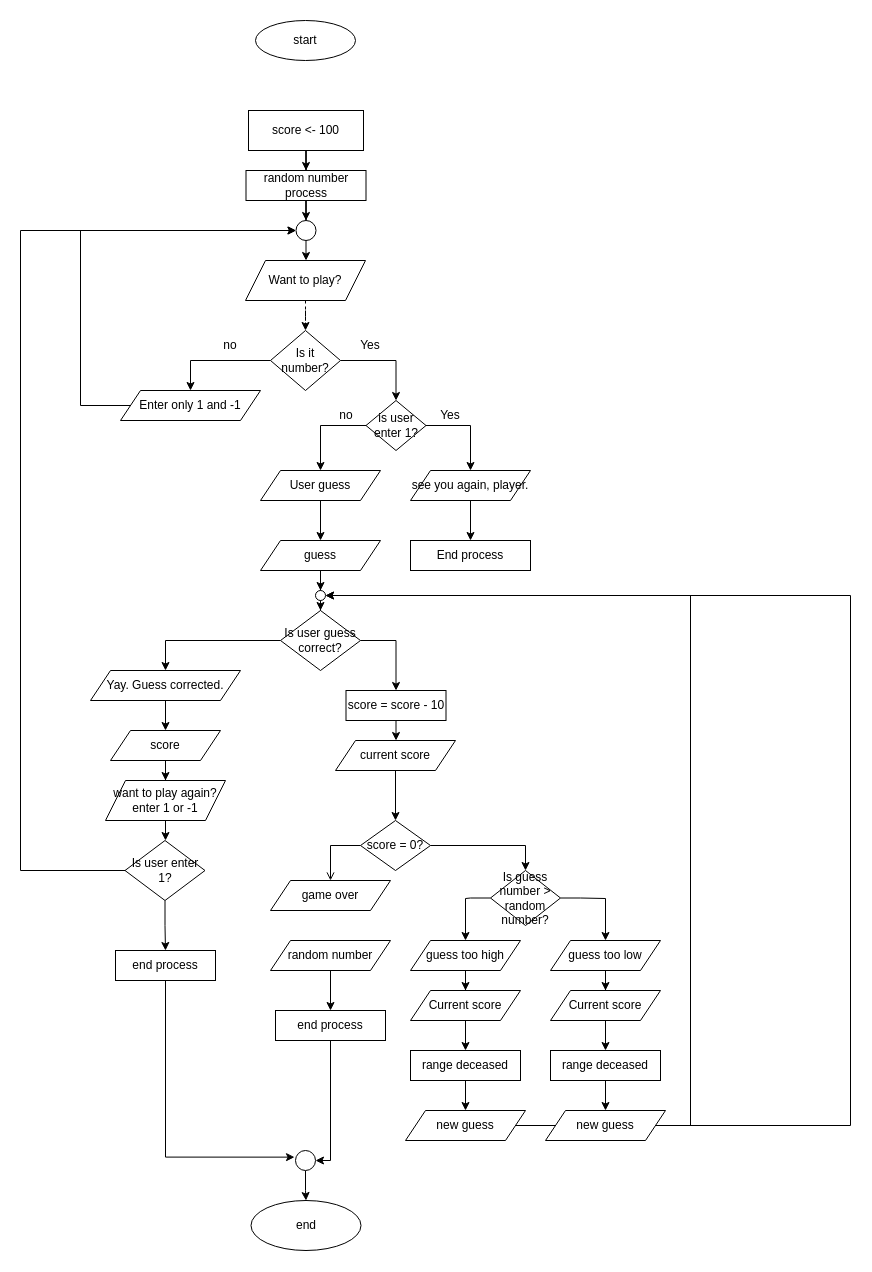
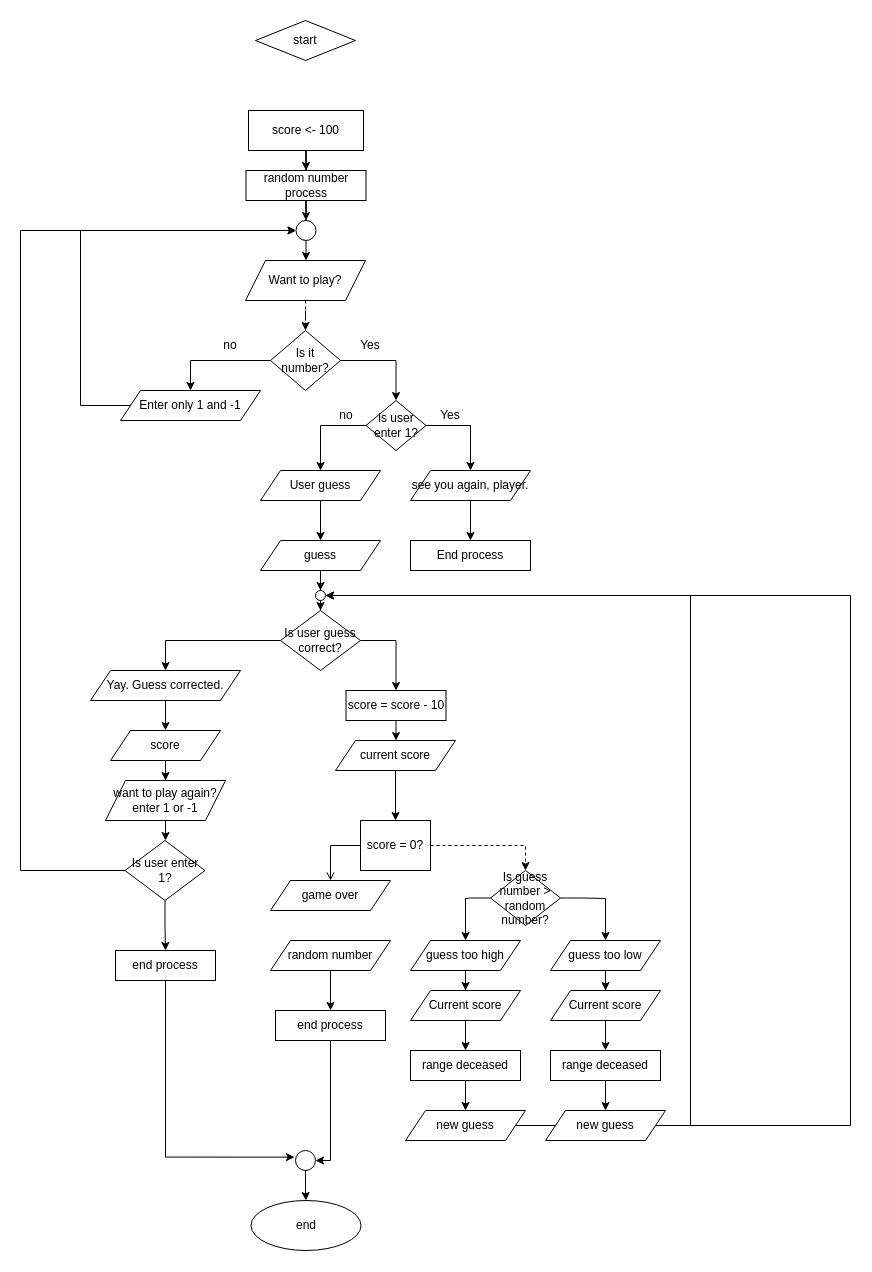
  <mxCell id="0" />
  <mxCell id="1" parent="0" />
  <mxCell id="2" value="" style="group" connectable="0" vertex="1" parent="1"><mxGeometry x="20" width="830" height="1230" as="geometry" y="20" /></mxCell>
- <mxCell id="3" value="start" style="ellipse;whiteSpace=wrap;html=1;" vertex="1" parent="2"><mxGeometry x="235" width="100" height="40" as="geometry" /></mxCell>
+ <mxCell id="3" value="start" style="rhombus;whiteSpace=wrap;html=1;" vertex="1" parent="2"><mxGeometry x="235" width="100" height="40" as="geometry" /></mxCell>
  <mxCell id="4" style="edgeStyle=orthogonalEdgeStyle;rounded=0;orthogonalLoop=1;jettySize=auto;html=1;entryX=0.5;entryY=0;entryDx=0;entryDy=0;" edge="1" parent="2" source="5" target="7"><mxGeometry relative="1" as="geometry" /></mxCell>
  <mxCell id="5" value="score &amp;lt;- 100" style="rounded=0;whiteSpace=wrap;html=1;" vertex="1" parent="2"><mxGeometry x="228" y="90" width="115" height="40" as="geometry" /></mxCell>
  <mxCell id="6" style="edgeStyle=orthogonalEdgeStyle;rounded=0;orthogonalLoop=1;jettySize=auto;html=1;entryX=0.5;entryY=0;entryDx=0;entryDy=0;" edge="1" parent="2" source="7" target="11"><mxGeometry relative="1" as="geometry" /></mxCell>
  <mxCell id="7" value="random number process" style="rounded=0;whiteSpace=wrap;html=1;" vertex="1" parent="2"><mxGeometry x="225.5" y="150" width="120" height="30" as="geometry" /></mxCell>
  <mxCell id="8" style="edgeStyle=orthogonalEdgeStyle;rounded=0;orthogonalLoop=1;jettySize=auto;html=1;entryX=0.5;entryY=0;entryDx=0;entryDy=0;dashed=1;" edge="1" parent="2" source="9" target="14"><mxGeometry relative="1" as="geometry" /></mxCell>
  <mxCell id="9" value="Want to play?" style="shape=parallelogram;perimeter=parallelogramPerimeter;whiteSpace=wrap;html=1;fixedSize=1;" vertex="1" parent="2"><mxGeometry x="225" y="240" width="120" height="40" as="geometry" /></mxCell>
  <mxCell id="10" style="edgeStyle=orthogonalEdgeStyle;rounded=0;orthogonalLoop=1;jettySize=auto;html=1;entryX=0.5;entryY=0;entryDx=0;entryDy=0;" edge="1" parent="2" source="11" target="9"><mxGeometry relative="1" as="geometry" /></mxCell>
  <mxCell id="11" value="" style="ellipse;whiteSpace=wrap;html=1;aspect=fixed;" vertex="1" parent="2"><mxGeometry x="275.5" y="200" width="20" height="20" as="geometry" /></mxCell>
  <mxCell id="12" style="edgeStyle=orthogonalEdgeStyle;rounded=0;orthogonalLoop=1;jettySize=auto;html=1;entryX=0.5;entryY=0;entryDx=0;entryDy=0;" edge="1" parent="2" source="14" target="16"><mxGeometry relative="1" as="geometry" /></mxCell>
  <mxCell id="13" style="edgeStyle=orthogonalEdgeStyle;rounded=0;orthogonalLoop=1;jettySize=auto;html=1;entryX=0.5;entryY=0;entryDx=0;entryDy=0;" edge="1" parent="2" source="14" target="18"><mxGeometry relative="1" as="geometry" /></mxCell>
  <mxCell id="14" value="Is it number?" style="rhombus;whiteSpace=wrap;html=1;" vertex="1" parent="2"><mxGeometry x="250" y="310" width="70" height="60" as="geometry" /></mxCell>
  <mxCell id="15" style="edgeStyle=orthogonalEdgeStyle;rounded=0;orthogonalLoop=1;jettySize=auto;html=1;entryX=0;entryY=0.5;entryDx=0;entryDy=0;" edge="1" parent="2" source="16" target="11"><mxGeometry relative="1" as="geometry"><Array as="points"><mxPoint x="60" y="385" /><mxPoint x="60" y="210" /></Array></mxGeometry></mxCell>
  <mxCell id="16" value="Enter only 1 and -1" style="shape=parallelogram;perimeter=parallelogramPerimeter;whiteSpace=wrap;html=1;fixedSize=1;" vertex="1" parent="2"><mxGeometry x="100" y="370" width="140" height="30" as="geometry" /></mxCell>
  <mxCell id="17" style="edgeStyle=orthogonalEdgeStyle;rounded=0;orthogonalLoop=1;jettySize=auto;html=1;entryX=0.5;entryY=0;entryDx=0;entryDy=0;" edge="1" parent="2" source="18" target="23"><mxGeometry relative="1" as="geometry"><Array as="points"><mxPoint x="300" y="405" /></Array></mxGeometry></mxCell>
  <mxCell id="18" value="is user enter 1?" style="rhombus;whiteSpace=wrap;html=1;" vertex="1" parent="2"><mxGeometry x="345.5" y="380" width="60" height="50" as="geometry" /></mxCell>
  <mxCell id="19" style="edgeStyle=orthogonalEdgeStyle;rounded=0;orthogonalLoop=1;jettySize=auto;html=1;entryX=0.5;entryY=0;entryDx=0;entryDy=0;" edge="1" parent="2" source="20" target="28"><mxGeometry relative="1" as="geometry" /></mxCell>
  <mxCell id="20" value="see you again, player." style="shape=parallelogram;perimeter=parallelogramPerimeter;whiteSpace=wrap;html=1;fixedSize=1;" vertex="1" parent="2"><mxGeometry x="390" y="450" width="120" height="30" as="geometry" /></mxCell>
  <mxCell id="21" style="edgeStyle=orthogonalEdgeStyle;rounded=0;orthogonalLoop=1;jettySize=auto;html=1;entryX=0.5;entryY=0;entryDx=0;entryDy=0;" edge="1" parent="2" source="18" target="20"><mxGeometry relative="1" as="geometry"><Array as="points"><mxPoint x="450" y="405" /></Array></mxGeometry></mxCell>
  <mxCell id="22" style="edgeStyle=orthogonalEdgeStyle;rounded=0;orthogonalLoop=1;jettySize=auto;html=1;entryX=0.5;entryY=0;entryDx=0;entryDy=0;" edge="1" parent="2" source="23" target="30"><mxGeometry relative="1" as="geometry" /></mxCell>
  <mxCell id="23" value="User guess" style="shape=parallelogram;perimeter=parallelogramPerimeter;whiteSpace=wrap;html=1;fixedSize=1;" vertex="1" parent="2"><mxGeometry x="240" y="450" width="120" height="30" as="geometry" /></mxCell>
  <mxCell id="24" value="Yes" style="text;html=1;align=center;verticalAlign=middle;whiteSpace=wrap;rounded=0;" vertex="1" parent="2"><mxGeometry x="320" y="310" width="60" height="30" as="geometry" /></mxCell>
  <mxCell id="25" value="Yes" style="text;html=1;align=center;verticalAlign=middle;whiteSpace=wrap;rounded=0;" vertex="1" parent="2"><mxGeometry x="400" y="380" width="60" height="30" as="geometry" /></mxCell>
  <mxCell id="26" value="no" style="text;html=1;align=center;verticalAlign=middle;whiteSpace=wrap;rounded=0;" vertex="1" parent="2"><mxGeometry x="295.5" y="380" width="60" height="30" as="geometry" /></mxCell>
  <mxCell id="27" value="no" style="text;html=1;align=center;verticalAlign=middle;whiteSpace=wrap;rounded=0;" vertex="1" parent="2"><mxGeometry x="180" y="310" width="60" height="30" as="geometry" /></mxCell>
  <mxCell id="28" value="End process" style="rounded=0;whiteSpace=wrap;html=1;" vertex="1" parent="2"><mxGeometry x="390" y="520" width="120" height="30" as="geometry" /></mxCell>
  <mxCell id="29" style="edgeStyle=orthogonalEdgeStyle;rounded=0;orthogonalLoop=1;jettySize=auto;html=1;entryX=0.5;entryY=0;entryDx=0;entryDy=0;" edge="1" parent="2" source="68" target="33"><mxGeometry relative="1" as="geometry" /></mxCell>
  <mxCell id="30" value="guess" style="shape=parallelogram;perimeter=parallelogramPerimeter;whiteSpace=wrap;html=1;fixedSize=1;" vertex="1" parent="2"><mxGeometry x="240" y="520" width="120" height="30" as="geometry" /></mxCell>
  <mxCell id="31" style="edgeStyle=orthogonalEdgeStyle;rounded=0;orthogonalLoop=1;jettySize=auto;html=1;entryX=0.5;entryY=0;entryDx=0;entryDy=0;" edge="1" parent="2" source="33" target="35"><mxGeometry relative="1" as="geometry"><Array as="points"><mxPoint x="375" y="620" /></Array></mxGeometry></mxCell>
  <mxCell id="32" style="edgeStyle=orthogonalEdgeStyle;rounded=0;orthogonalLoop=1;jettySize=auto;html=1;entryX=0.5;entryY=0;entryDx=0;entryDy=0;" edge="1" parent="2" source="33" target="70"><mxGeometry relative="1" as="geometry" /></mxCell>
  <mxCell id="33" value="Is user guess correct?" style="rhombus;whiteSpace=wrap;html=1;" vertex="1" parent="2"><mxGeometry x="260" y="590" width="80" height="60" as="geometry" /></mxCell>
  <mxCell id="34" style="edgeStyle=orthogonalEdgeStyle;rounded=0;orthogonalLoop=1;jettySize=auto;html=1;entryX=0.5;entryY=0;entryDx=0;entryDy=0;" edge="1" parent="2" source="35" target="37"><mxGeometry relative="1" as="geometry" /></mxCell>
  <mxCell id="35" value="score = score - 10" style="rounded=0;whiteSpace=wrap;html=1;" vertex="1" parent="2"><mxGeometry x="325.5" y="670" width="100" height="30" as="geometry" /></mxCell>
  <mxCell id="36" style="edgeStyle=orthogonalEdgeStyle;rounded=0;orthogonalLoop=1;jettySize=auto;html=1;entryX=0.5;entryY=0;entryDx=0;entryDy=0;" edge="1" parent="2" source="37" target="40"><mxGeometry relative="1" as="geometry" /></mxCell>
  <mxCell id="37" value="current score" style="shape=parallelogram;perimeter=parallelogramPerimeter;whiteSpace=wrap;html=1;fixedSize=1;" vertex="1" parent="2"><mxGeometry x="315" y="720" width="120" height="30" as="geometry" /></mxCell>
  <mxCell id="38" style="edgeStyle=orthogonalEdgeStyle;rounded=0;orthogonalLoop=1;jettySize=auto;html=1;entryX=0.5;entryY=0;entryDx=0;entryDy=0;endArrow=open;" edge="1" parent="2" source="40" target="41"><mxGeometry relative="1" as="geometry"><Array as="points"><mxPoint x="310" y="825" /></Array></mxGeometry></mxCell>
- <mxCell id="39" style="edgeStyle=orthogonalEdgeStyle;rounded=0;orthogonalLoop=1;jettySize=auto;html=1;entryX=0.5;entryY=0;entryDx=0;entryDy=0;" edge="1" parent="2" source="40" target="48"><mxGeometry relative="1" as="geometry" /></mxCell>
- <mxCell id="40" value="score = 0?" style="rhombus;whiteSpace=wrap;html=1;" vertex="1" parent="2"><mxGeometry x="340" y="800" width="70" height="50" as="geometry" /></mxCell>
+ <mxCell id="39" style="edgeStyle=orthogonalEdgeStyle;rounded=0;orthogonalLoop=1;jettySize=auto;html=1;entryX=0.5;entryY=0;entryDx=0;entryDy=0;dashed=1;" edge="1" parent="2" source="40" target="48"><mxGeometry relative="1" as="geometry" /></mxCell>
+ <mxCell id="40" value="score = 0?" style="whiteSpace=wrap;html=1;rounded=0;" vertex="1" parent="2"><mxGeometry x="340" y="800" width="70" height="50" as="geometry" /></mxCell>
  <mxCell id="41" value="game over" style="shape=parallelogram;perimeter=parallelogramPerimeter;whiteSpace=wrap;html=1;fixedSize=1;" vertex="1" parent="2"><mxGeometry x="250" y="860" width="120" height="30" as="geometry" /></mxCell>
  <mxCell id="42" style="edgeStyle=orthogonalEdgeStyle;rounded=0;orthogonalLoop=1;jettySize=auto;html=1;entryX=0.5;entryY=0;entryDx=0;entryDy=0;" edge="1" parent="2" source="43" target="45"><mxGeometry relative="1" as="geometry" /></mxCell>
  <mxCell id="43" value="random number" style="shape=parallelogram;perimeter=parallelogramPerimeter;whiteSpace=wrap;html=1;fixedSize=1;" vertex="1" parent="2"><mxGeometry x="250" y="920" width="120" height="30" as="geometry" /></mxCell>
  <mxCell id="44" style="edgeStyle=orthogonalEdgeStyle;rounded=0;orthogonalLoop=1;jettySize=auto;html=1;entryX=1;entryY=0.5;entryDx=0;entryDy=0;" edge="1" parent="2" source="45" target="81"><mxGeometry relative="1" as="geometry"><Array as="points"><mxPoint x="310" y="1140" /></Array></mxGeometry></mxCell>
  <mxCell id="45" value="end process" style="rounded=0;whiteSpace=wrap;html=1;" vertex="1" parent="2"><mxGeometry x="255" y="990" width="110" height="30" as="geometry" /></mxCell>
  <mxCell id="46" style="edgeStyle=orthogonalEdgeStyle;rounded=0;orthogonalLoop=1;jettySize=auto;html=1;entryX=0.5;entryY=0;entryDx=0;entryDy=0;" edge="1" parent="2" source="48" target="51"><mxGeometry relative="1" as="geometry"><Array as="points"><mxPoint x="450" y="878" /><mxPoint x="440" y="878" /></Array></mxGeometry></mxCell>
  <mxCell id="47" style="edgeStyle=orthogonalEdgeStyle;rounded=0;orthogonalLoop=1;jettySize=auto;html=1;entryX=0.5;entryY=0;entryDx=0;entryDy=0;" edge="1" parent="2" source="48" target="57"><mxGeometry relative="1" as="geometry"><Array as="points"><mxPoint x="560" y="878" /><mxPoint x="585" y="878" /></Array></mxGeometry></mxCell>
  <mxCell id="48" value="Is guess number &amp;gt; random number?" style="rhombus;whiteSpace=wrap;html=1;" vertex="1" parent="2"><mxGeometry x="470" y="850" width="70" height="55" as="geometry" /></mxCell>
  <mxCell id="49" value="" style="group" connectable="0" vertex="1" parent="2"><mxGeometry x="390" y="920" width="110" height="140" as="geometry" /></mxCell>
  <mxCell id="50" style="edgeStyle=orthogonalEdgeStyle;rounded=0;orthogonalLoop=1;jettySize=auto;html=1;entryX=0.5;entryY=0;entryDx=0;entryDy=0;" edge="1" parent="49" source="51" target="53"><mxGeometry relative="1" as="geometry" /></mxCell>
  <mxCell id="51" value="guess too high" style="shape=parallelogram;perimeter=parallelogramPerimeter;whiteSpace=wrap;html=1;fixedSize=1;" vertex="1" parent="49"><mxGeometry width="110" height="30" as="geometry" /></mxCell>
  <mxCell id="52" style="edgeStyle=orthogonalEdgeStyle;rounded=0;orthogonalLoop=1;jettySize=auto;html=1;entryX=0.5;entryY=0;entryDx=0;entryDy=0;" edge="1" parent="49" source="53" target="54"><mxGeometry relative="1" as="geometry" /></mxCell>
  <mxCell id="53" value="Current score" style="shape=parallelogram;perimeter=parallelogramPerimeter;whiteSpace=wrap;html=1;fixedSize=1;" vertex="1" parent="49"><mxGeometry y="50" width="110" height="30" as="geometry" /></mxCell>
  <mxCell id="54" value="range deceased" style="rounded=0;whiteSpace=wrap;html=1;" vertex="1" parent="49"><mxGeometry y="110" width="110" height="30" as="geometry" /></mxCell>
  <mxCell id="55" value="" style="group" connectable="0" vertex="1" parent="2"><mxGeometry x="530" y="920" width="110" height="140" as="geometry" /></mxCell>
  <mxCell id="56" style="edgeStyle=orthogonalEdgeStyle;rounded=0;orthogonalLoop=1;jettySize=auto;html=1;entryX=0.5;entryY=0;entryDx=0;entryDy=0;" edge="1" parent="55" source="57" target="59"><mxGeometry relative="1" as="geometry" /></mxCell>
  <mxCell id="57" value="guess too low" style="shape=parallelogram;perimeter=parallelogramPerimeter;whiteSpace=wrap;html=1;fixedSize=1;" vertex="1" parent="55"><mxGeometry width="110" height="30" as="geometry" /></mxCell>
  <mxCell id="58" style="edgeStyle=orthogonalEdgeStyle;rounded=0;orthogonalLoop=1;jettySize=auto;html=1;entryX=0.5;entryY=0;entryDx=0;entryDy=0;" edge="1" parent="55" source="59" target="60"><mxGeometry relative="1" as="geometry" /></mxCell>
  <mxCell id="59" value="Current score" style="shape=parallelogram;perimeter=parallelogramPerimeter;whiteSpace=wrap;html=1;fixedSize=1;" vertex="1" parent="55"><mxGeometry y="50" width="110" height="30" as="geometry" /></mxCell>
  <mxCell id="60" value="range deceased" style="rounded=0;whiteSpace=wrap;html=1;" vertex="1" parent="55"><mxGeometry y="110" width="110" height="30" as="geometry" /></mxCell>
  <mxCell id="61" style="edgeStyle=orthogonalEdgeStyle;rounded=0;orthogonalLoop=1;jettySize=auto;html=1;entryX=1;entryY=0.5;entryDx=0;entryDy=0;" edge="1" parent="2" source="62" target="68"><mxGeometry relative="1" as="geometry"><Array as="points"><mxPoint x="830" y="1105" /><mxPoint x="830" y="575" /></Array></mxGeometry></mxCell>
  <mxCell id="62" value="new guess" style="shape=parallelogram;perimeter=parallelogramPerimeter;whiteSpace=wrap;html=1;fixedSize=1;" vertex="1" parent="2"><mxGeometry x="385" y="1090" width="120" height="30" as="geometry" /></mxCell>
  <mxCell id="63" style="edgeStyle=orthogonalEdgeStyle;rounded=0;orthogonalLoop=1;jettySize=auto;html=1;entryX=1;entryY=0.5;entryDx=0;entryDy=0;" edge="1" parent="2" source="64" target="68"><mxGeometry relative="1" as="geometry"><Array as="points"><mxPoint x="670" y="1105" /><mxPoint x="670" y="575" /></Array></mxGeometry></mxCell>
  <mxCell id="64" value="new guess" style="shape=parallelogram;perimeter=parallelogramPerimeter;whiteSpace=wrap;html=1;fixedSize=1;" vertex="1" parent="2"><mxGeometry x="525" y="1090" width="120" height="30" as="geometry" /></mxCell>
  <mxCell id="65" style="edgeStyle=orthogonalEdgeStyle;rounded=0;orthogonalLoop=1;jettySize=auto;html=1;entryX=0.5;entryY=0;entryDx=0;entryDy=0;" edge="1" parent="2" source="60" target="64"><mxGeometry relative="1" as="geometry" /></mxCell>
  <mxCell id="66" style="edgeStyle=orthogonalEdgeStyle;rounded=0;orthogonalLoop=1;jettySize=auto;html=1;entryX=0.5;entryY=0;entryDx=0;entryDy=0;" edge="1" parent="2" source="54" target="62"><mxGeometry relative="1" as="geometry" /></mxCell>
  <mxCell id="67" value="" style="edgeStyle=orthogonalEdgeStyle;rounded=0;orthogonalLoop=1;jettySize=auto;html=1;entryX=0.5;entryY=0;entryDx=0;entryDy=0;" edge="1" parent="2" source="30" target="68"><mxGeometry relative="1" as="geometry"><mxPoint x="300" y="550" as="sourcePoint" /><mxPoint x="300" y="590" as="targetPoint" /></mxGeometry></mxCell>
  <mxCell id="68" value="" style="ellipse;whiteSpace=wrap;html=1;aspect=fixed;" vertex="1" parent="2"><mxGeometry x="295" y="570" width="10" height="10" as="geometry" /></mxCell>
  <mxCell id="69" style="edgeStyle=orthogonalEdgeStyle;rounded=0;orthogonalLoop=1;jettySize=auto;html=1;entryX=0.5;entryY=0;entryDx=0;entryDy=0;" edge="1" parent="2" source="70" target="72"><mxGeometry relative="1" as="geometry" /></mxCell>
  <mxCell id="70" value="Yay. Guess corrected." style="shape=parallelogram;perimeter=parallelogramPerimeter;whiteSpace=wrap;html=1;fixedSize=1;" vertex="1" parent="2"><mxGeometry x="70" y="650" width="150" height="30" as="geometry" /></mxCell>
  <mxCell id="71" style="edgeStyle=orthogonalEdgeStyle;rounded=0;orthogonalLoop=1;jettySize=auto;html=1;entryX=0.5;entryY=0;entryDx=0;entryDy=0;" edge="1" parent="2" source="72" target="74"><mxGeometry relative="1" as="geometry" /></mxCell>
  <mxCell id="72" value="score" style="shape=parallelogram;perimeter=parallelogramPerimeter;whiteSpace=wrap;html=1;fixedSize=1;" vertex="1" parent="2"><mxGeometry x="90" y="710" width="110" height="30" as="geometry" /></mxCell>
  <mxCell id="73" style="edgeStyle=orthogonalEdgeStyle;rounded=0;orthogonalLoop=1;jettySize=auto;html=1;entryX=0.5;entryY=0;entryDx=0;entryDy=0;" edge="1" parent="2" source="74" target="77"><mxGeometry relative="1" as="geometry" /></mxCell>
  <mxCell id="74" value="want to play again? enter 1 or -1" style="shape=parallelogram;perimeter=parallelogramPerimeter;whiteSpace=wrap;html=1;fixedSize=1;" vertex="1" parent="2"><mxGeometry x="85" y="760" width="120" height="40" as="geometry" /></mxCell>
  <mxCell id="75" style="edgeStyle=orthogonalEdgeStyle;rounded=0;orthogonalLoop=1;jettySize=auto;html=1;entryX=0;entryY=0.5;entryDx=0;entryDy=0;" edge="1" parent="2" source="77" target="11"><mxGeometry relative="1" as="geometry"><Array as="points"><mxPoint y="850" /><mxPoint y="210" /></Array></mxGeometry></mxCell>
  <mxCell id="76" style="edgeStyle=orthogonalEdgeStyle;rounded=0;orthogonalLoop=1;jettySize=auto;html=1;entryX=0.5;entryY=0;entryDx=0;entryDy=0;" edge="1" parent="2" source="77" target="78"><mxGeometry relative="1" as="geometry" /></mxCell>
  <mxCell id="77" value="Is user enter 1?" style="rhombus;whiteSpace=wrap;html=1;" vertex="1" parent="2"><mxGeometry x="104.5" y="820" width="80" height="60" as="geometry" /></mxCell>
  <mxCell id="78" value="end process" style="rounded=0;whiteSpace=wrap;html=1;" vertex="1" parent="2"><mxGeometry x="95" y="930" width="100" height="30" as="geometry" /></mxCell>
  <mxCell id="79" value="end" style="ellipse;whiteSpace=wrap;html=1;" vertex="1" parent="2"><mxGeometry x="230.5" y="1180" width="110" height="50" as="geometry" /></mxCell>
  <mxCell id="80" style="edgeStyle=orthogonalEdgeStyle;rounded=0;orthogonalLoop=1;jettySize=auto;html=1;entryX=0.5;entryY=0;entryDx=0;entryDy=0;" edge="1" parent="2" source="81" target="79"><mxGeometry relative="1" as="geometry" /></mxCell>
  <mxCell id="81" value="" style="ellipse;whiteSpace=wrap;html=1;aspect=fixed;" vertex="1" parent="2"><mxGeometry x="275" y="1130" width="20" height="20" as="geometry" /></mxCell>
  <mxCell id="82" style="edgeStyle=orthogonalEdgeStyle;rounded=0;orthogonalLoop=1;jettySize=auto;html=1;entryX=-0.05;entryY=0.332;entryDx=0;entryDy=0;entryPerimeter=0;" edge="1" parent="2" source="78" target="81"><mxGeometry relative="1" as="geometry"><Array as="points"><mxPoint x="145" y="1137" /></Array></mxGeometry></mxCell>
